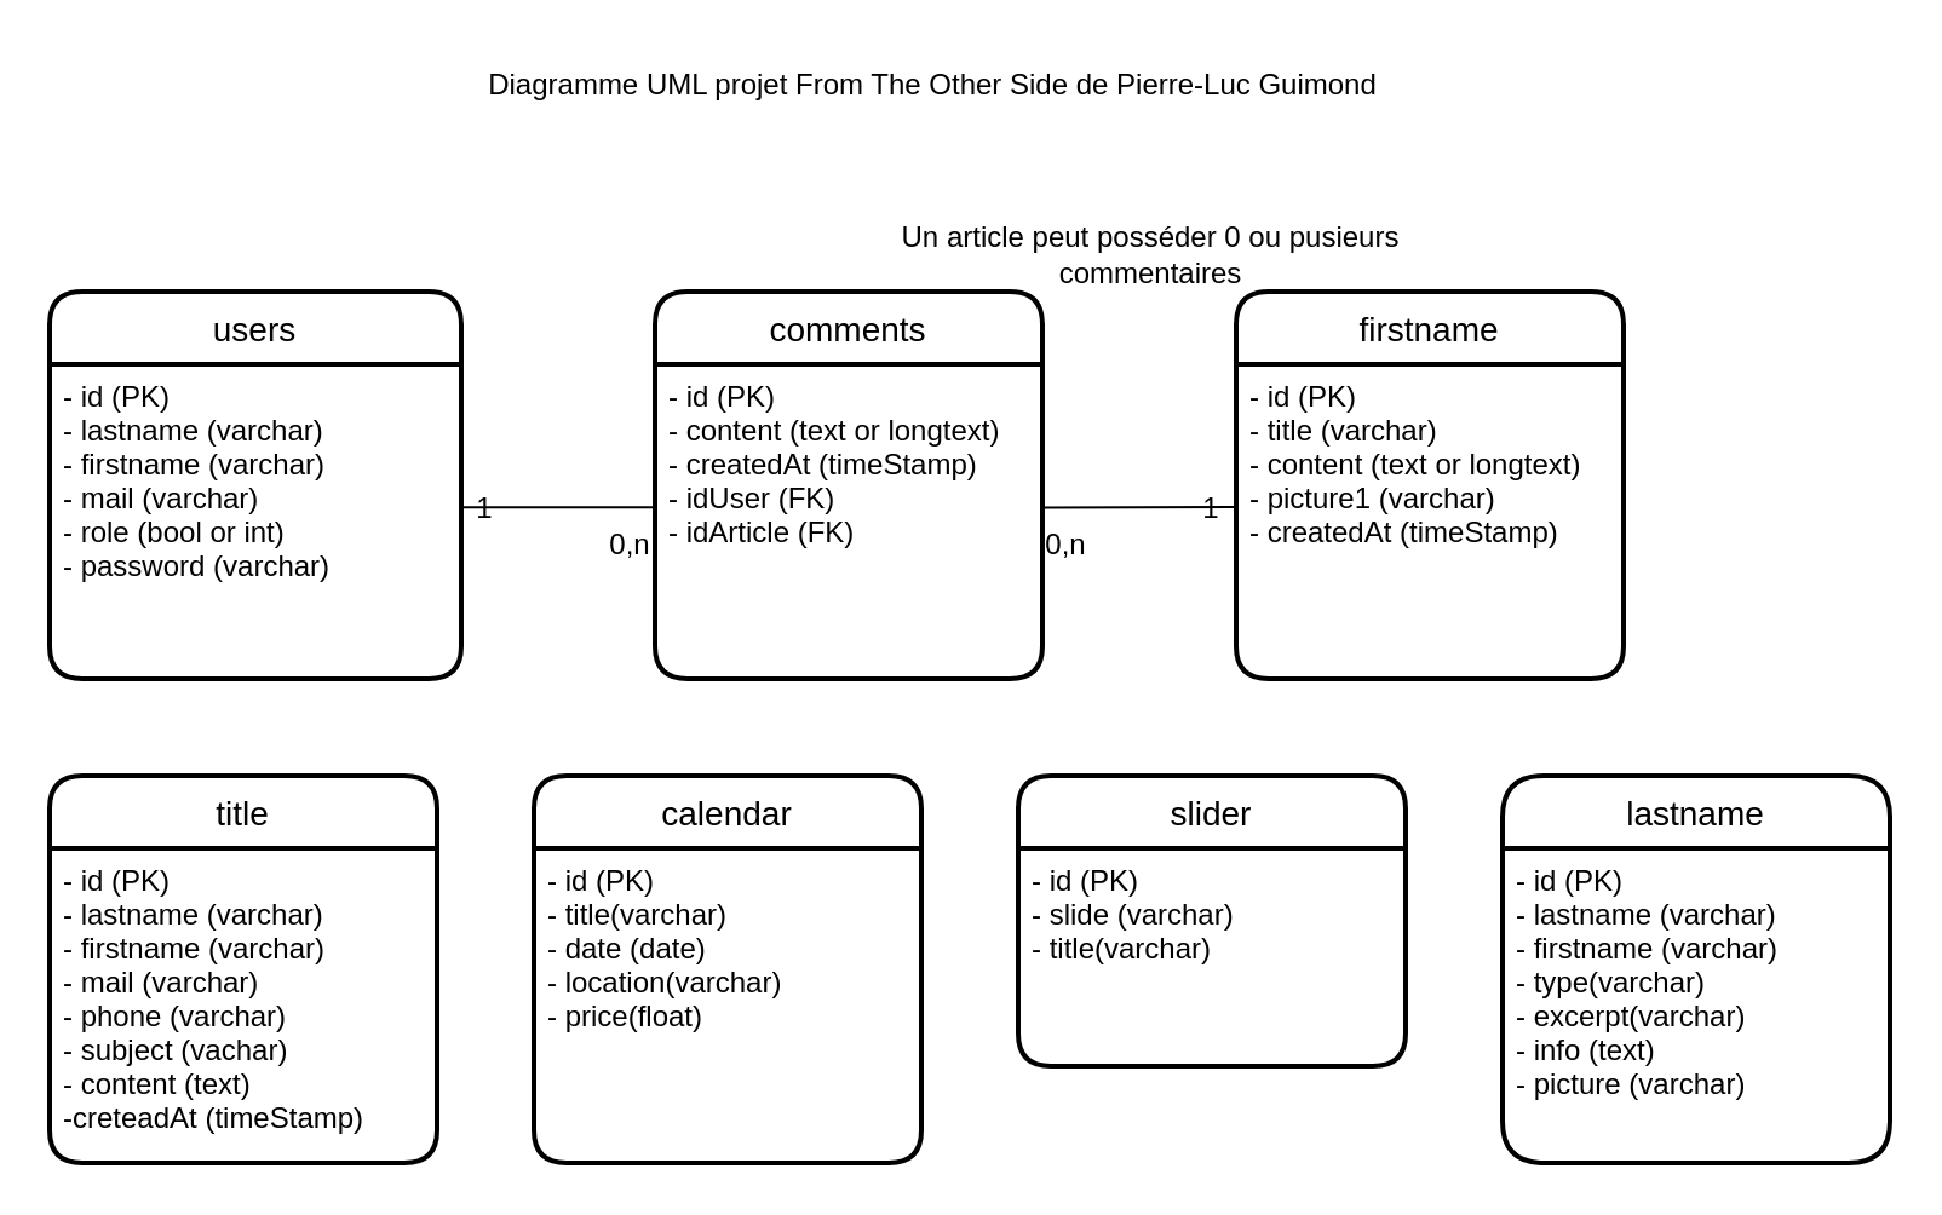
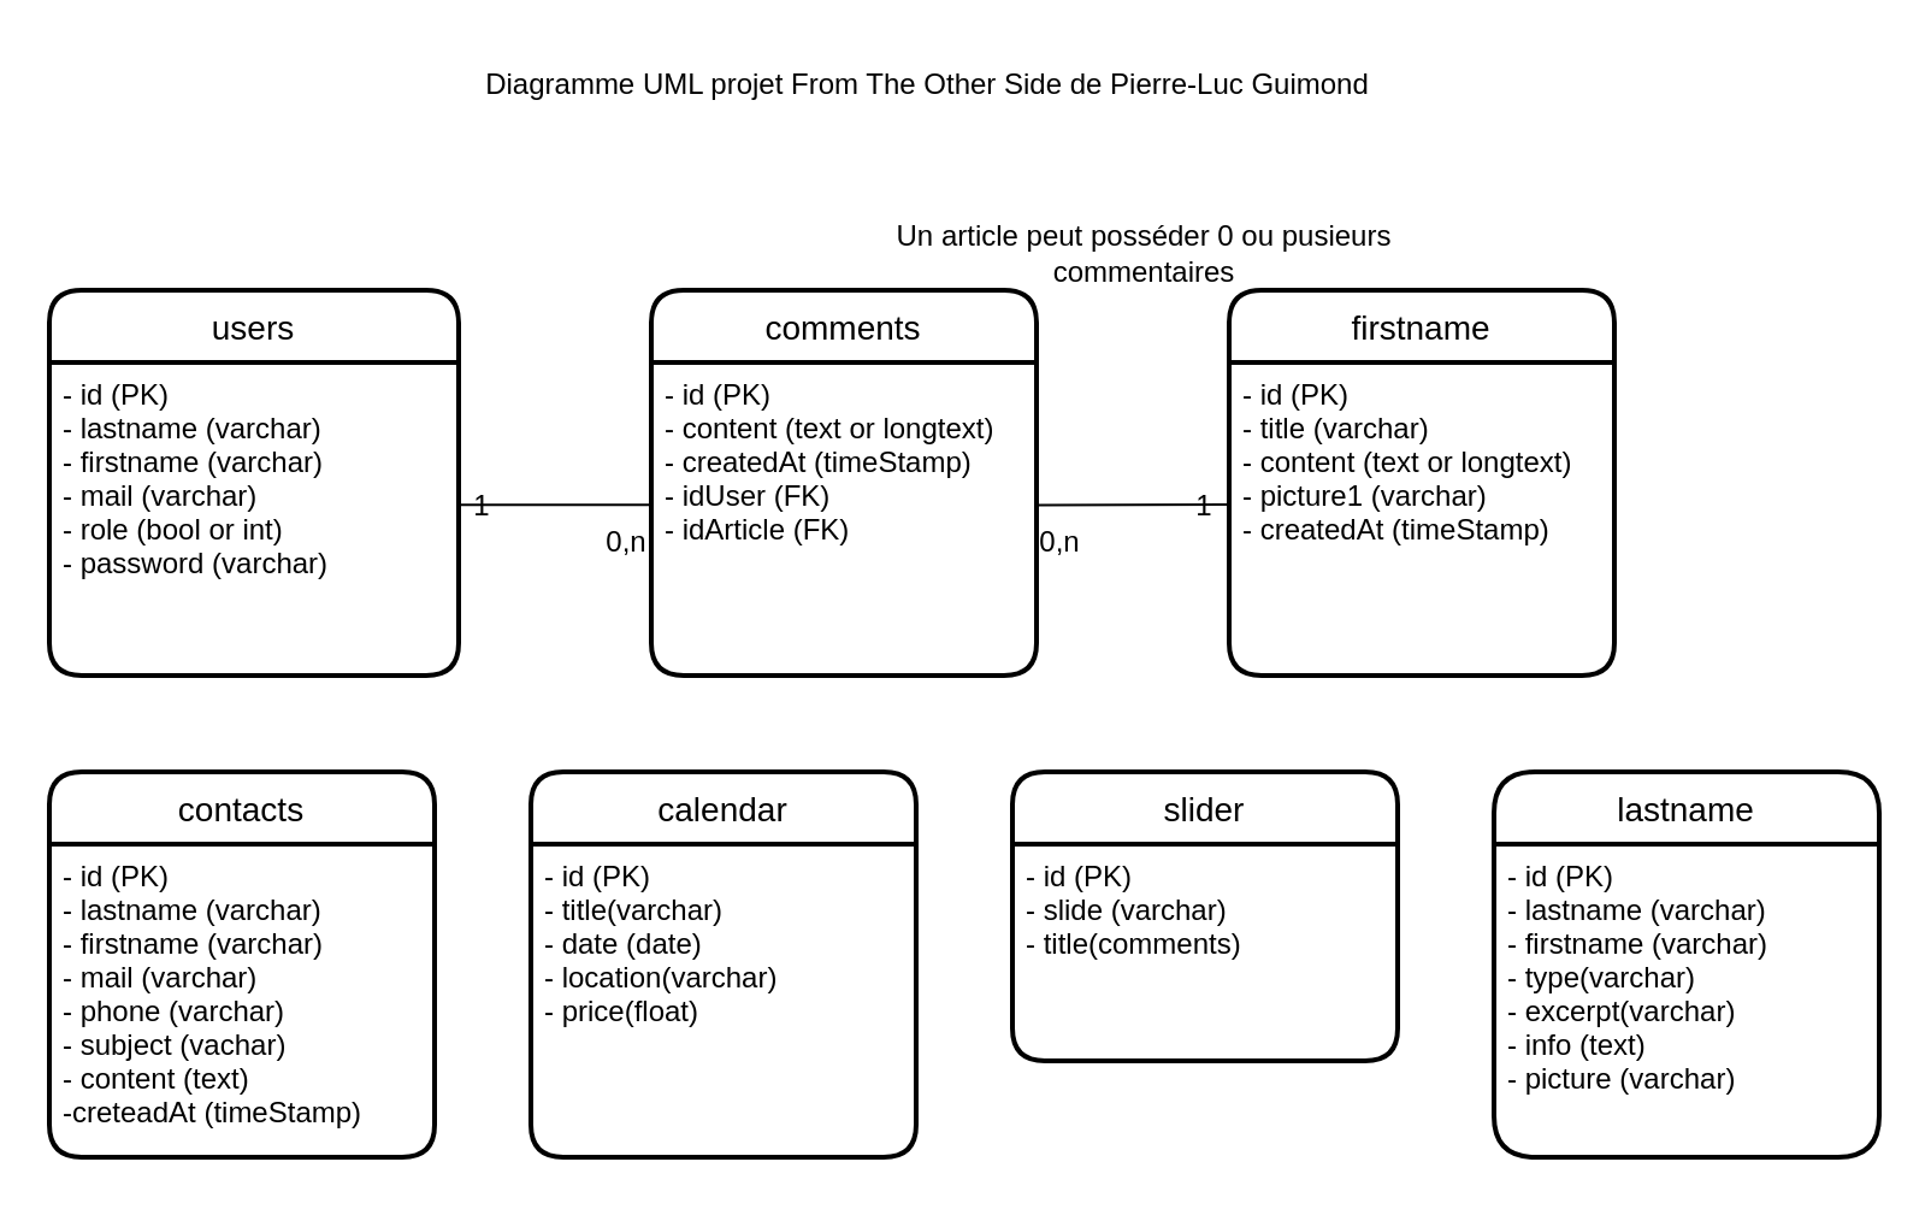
  <mxCell id="0" />
  <mxCell id="1" parent="0" />
  <mxCell id="2" value="users" style="swimlane;childLayout=stackLayout;horizontal=1;startSize=30;horizontalStack=0;rounded=1;fontSize=14;fontStyle=0;strokeWidth=2;resizeParent=0;resizeLast=1;shadow=0;dashed=0;align=center;" parent="1" vertex="1"><mxGeometry x="20" y="120" width="170" height="160" as="geometry" /></mxCell>
  <mxCell id="3" value="- id (PK)&#10;- lastname (varchar)&#10;- firstname (varchar)&#10;- mail (varchar)&#10;- role (bool or int)&#10;- password (varchar)" style="align=left;strokeColor=none;fillColor=none;spacingLeft=4;fontSize=12;verticalAlign=top;resizable=0;rotatable=0;part=1;" parent="2" vertex="1"><mxGeometry y="30" width="170" height="130" as="geometry" /></mxCell>
  <mxCell id="4" value="firstname" style="swimlane;childLayout=stackLayout;horizontal=1;startSize=30;horizontalStack=0;rounded=1;fontSize=14;fontStyle=0;strokeWidth=2;resizeParent=0;resizeLast=1;shadow=0;dashed=0;align=center;" parent="1" vertex="1"><mxGeometry x="510" y="120" width="160" height="160" as="geometry" /></mxCell>
  <mxCell id="5" value="- id (PK)&#10;- title (varchar)&#10;- content (text or longtext)&#10;- picture1 (varchar)&#10;- createdAt (timeStamp)&#10;" style="align=left;strokeColor=none;fillColor=none;spacingLeft=4;fontSize=12;verticalAlign=top;resizable=0;rotatable=0;part=1;" parent="4" vertex="1"><mxGeometry y="30" width="160" height="130" as="geometry" /></mxCell>
  <mxCell id="6" value="comments" style="swimlane;childLayout=stackLayout;horizontal=1;startSize=30;horizontalStack=0;rounded=1;fontSize=14;fontStyle=0;strokeWidth=2;resizeParent=0;resizeLast=1;shadow=0;dashed=0;align=center;" parent="1" vertex="1"><mxGeometry x="270" y="120" width="160" height="160" as="geometry" /></mxCell>
  <mxCell id="7" value="- id (PK)&#10;- content (text or longtext)&#10;- createdAt (timeStamp)&#10;- idUser (FK)&#10;- idArticle (FK)" style="align=left;strokeColor=none;fillColor=none;spacingLeft=4;fontSize=12;verticalAlign=top;resizable=0;rotatable=0;part=1;" parent="6" vertex="1"><mxGeometry y="30" width="160" height="130" as="geometry" /></mxCell>
- <mxCell id="8" value="title" style="swimlane;childLayout=stackLayout;horizontal=1;startSize=30;horizontalStack=0;rounded=1;fontSize=14;fontStyle=0;strokeWidth=2;resizeParent=0;resizeLast=1;shadow=0;dashed=0;align=center;" parent="1" vertex="1"><mxGeometry x="20" y="320" width="160" height="160" as="geometry" /></mxCell>
+ <mxCell id="8" value="contacts" style="swimlane;childLayout=stackLayout;horizontal=1;startSize=30;horizontalStack=0;rounded=1;fontSize=14;fontStyle=0;strokeWidth=2;resizeParent=0;resizeLast=1;shadow=0;dashed=0;align=center;" parent="1" vertex="1"><mxGeometry x="20" y="320" width="160" height="160" as="geometry" /></mxCell>
  <mxCell id="9" value="- id (PK)&#10;- lastname (varchar)&#10;- firstname (varchar)&#10;- mail (varchar)&#10;- phone (varchar)&#10;- subject (vachar)&#10;- content (text)&#10;-creteadAt (timeStamp)&#10;&#10;" style="align=left;strokeColor=none;fillColor=none;spacingLeft=4;fontSize=12;verticalAlign=top;resizable=0;rotatable=0;part=1;" parent="8" vertex="1"><mxGeometry y="30" width="160" height="130" as="geometry" /></mxCell>
  <mxCell id="10" value="calendar" style="swimlane;childLayout=stackLayout;horizontal=1;startSize=30;horizontalStack=0;rounded=1;fontSize=14;fontStyle=0;strokeWidth=2;resizeParent=0;resizeLast=1;shadow=0;dashed=0;align=center;" parent="1" vertex="1"><mxGeometry x="220" y="320" width="160" height="160" as="geometry" /></mxCell>
  <mxCell id="11" value="- id (PK)&#10;- title(varchar)&#10;- date (date)&#10;- location(varchar)&#10;- price(float)&#10;&#10;" style="align=left;strokeColor=none;fillColor=none;spacingLeft=4;fontSize=12;verticalAlign=top;resizable=0;rotatable=0;part=1;" parent="10" vertex="1"><mxGeometry y="30" width="160" height="130" as="geometry" /></mxCell>
  <mxCell id="12" value="slider" style="swimlane;childLayout=stackLayout;horizontal=1;startSize=30;horizontalStack=0;rounded=1;fontSize=14;fontStyle=0;strokeWidth=2;resizeParent=0;resizeLast=1;shadow=0;dashed=0;align=center;" parent="1" vertex="1"><mxGeometry x="420" y="320" width="160" height="120" as="geometry" /></mxCell>
- <mxCell id="13" value="- id (PK)&#10;- slide (varchar)&#10;- title(varchar)" style="align=left;strokeColor=none;fillColor=none;spacingLeft=4;fontSize=12;verticalAlign=top;resizable=0;rotatable=0;part=1;" parent="12" vertex="1"><mxGeometry y="30" width="160" height="90" as="geometry" /></mxCell>
+ <mxCell id="13" value="- id (PK)&#10;- slide (varchar)&#10;- title(comments)" style="align=left;strokeColor=none;fillColor=none;spacingLeft=4;fontSize=12;verticalAlign=top;resizable=0;rotatable=0;part=1;" parent="12" vertex="1"><mxGeometry y="30" width="160" height="90" as="geometry" /></mxCell>
  <mxCell id="14" value="" style="endArrow=none;html=1;rounded=0;exitX=0.995;exitY=0.455;exitDx=0;exitDy=0;entryX=0.005;entryY=0.455;entryDx=0;entryDy=0;entryPerimeter=0;exitPerimeter=0;" parent="1" source="3" target="7" edge="1"><mxGeometry width="50" height="50" relative="1" as="geometry"><mxPoint x="180" y="210" as="sourcePoint" /><mxPoint x="260" y="210" as="targetPoint" /><Array as="points" /></mxGeometry></mxCell>
  <mxCell id="15" value="" style="endArrow=none;html=1;rounded=0;entryX=0.005;entryY=0.454;entryDx=0;entryDy=0;entryPerimeter=0;exitX=0.998;exitY=0.456;exitDx=0;exitDy=0;exitPerimeter=0;" parent="1" source="7" target="5" edge="1"><mxGeometry width="50" height="50" relative="1" as="geometry"><mxPoint x="430" y="210" as="sourcePoint" /><mxPoint x="520.8" y="210.05" as="targetPoint" /><Array as="points" /></mxGeometry></mxCell>
  <mxCell id="16" value="lastname" style="swimlane;childLayout=stackLayout;horizontal=1;startSize=30;horizontalStack=0;rounded=1;fontSize=14;fontStyle=0;strokeWidth=2;resizeParent=0;resizeLast=1;shadow=0;dashed=0;align=center;arcSize=19;" parent="1" vertex="1"><mxGeometry x="620" y="320" width="160" height="160" as="geometry" /></mxCell>
  <mxCell id="17" value="- id (PK)&#10;- lastname (varchar)&#10;- firstname (varchar)&#10;- type(varchar)&#10;- excerpt(varchar)&#10;- info (text)&#10;- picture (varchar) " style="align=left;strokeColor=none;fillColor=none;spacingLeft=4;fontSize=12;verticalAlign=top;resizable=0;rotatable=0;part=1;" parent="16" vertex="1"><mxGeometry y="30" width="160" height="130" as="geometry" /></mxCell>
  <mxCell id="18" value="1" style="text;html=1;strokeColor=none;fillColor=none;align=center;verticalAlign=middle;whiteSpace=wrap;rounded=0;" vertex="1" parent="1"><mxGeometry x="190" y="205" width="20" height="10" as="geometry" /></mxCell>
  <mxCell id="19" value="0,n" style="text;html=1;strokeColor=none;fillColor=none;align=center;verticalAlign=middle;whiteSpace=wrap;rounded=0;" vertex="1" parent="1"><mxGeometry x="250" y="220" width="20" height="10" as="geometry" /></mxCell>
  <mxCell id="20" value="0,n" style="text;html=1;strokeColor=none;fillColor=none;align=center;verticalAlign=middle;whiteSpace=wrap;rounded=0;" vertex="1" parent="1"><mxGeometry x="430" y="220" width="20" height="10" as="geometry" /></mxCell>
  <mxCell id="21" value="1" style="text;html=1;strokeColor=none;fillColor=none;align=center;verticalAlign=middle;whiteSpace=wrap;rounded=0;" vertex="1" parent="1"><mxGeometry x="490" y="205" width="20" height="10" as="geometry" /></mxCell>
  <mxCell id="22" value="Un article peut posséder 0 ou pusieurs commentaires" style="text;html=1;strokeColor=none;fillColor=none;align=center;verticalAlign=middle;whiteSpace=wrap;rounded=0;" vertex="1" parent="1"><mxGeometry x="350" y="90" width="250" height="30" as="geometry" /></mxCell>
  <mxCell id="23" value="Diagramme UML projet From The Other Side de Pierre-Luc Guimond" style="text;html=1;strokeColor=none;fillColor=none;align=center;verticalAlign=middle;whiteSpace=wrap;rounded=0;" vertex="1" parent="1"><mxGeometry x="200" y="20" width="370" height="30" as="geometry" /></mxCell>
